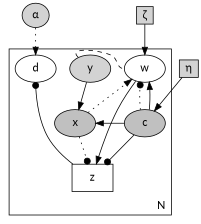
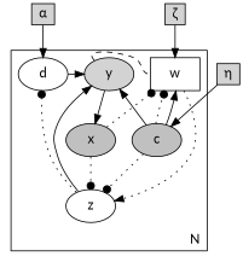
  digraph {
    fontname=Lato
    node [fontname=Lato shape=ellipse style=filled]
    edge [fontname=Lato]
-   n1 [height=0.2 label="α" width=0.25]
+   n1 [height=0.2 label="α" shape=box width=0.25]
    n2 [height=0.2 label="ζ" shape=box width=0.25]
    n3 [label=d style=""]
    n4 [label=y]
-   n5 [label=w style=""]
+   n5 [label=w shape=box style=""]
    n6 [fillcolor=grey label=x]
    n7 [fillcolor=grey label=c]
-   n8 [fillcolor=white label=z shape=box]
+   n8 [fillcolor=white label=z]
    n9 [height=0.2 label="η" shape=box width=0.25]
    subgraph sub_1 {
      rank=same
      n1
      n2
    }
    subgraph cluster_2 {
      label=N
      labeljust=r
      labelloc=b
      rankdir=TB
      n8
      subgraph sub_3 {
        label=N
        labeljust=r
        labelloc=b
        rank=same
        rankdir=TB
        n3
        n4
        n5
      }
      subgraph sub_4 {
        label=N
        labeljust=r
        labelloc=b
        rank=same
        rankdir=TB
        n6
        n7
      }
    }
-   n1 -> n3 [style=dotted]
+   n1 -> n3
    n2 -> n5
+   n3 -> n4
    n4 -> n5 [headport=w style=dashed tailport=nw]
    n4 -> n6
-   n5 -> n8
-   n6 -> n5 [arrowhead=normal style=dotted]
+   n5 -> n8 [style=dotted]
+   n6 -> n5 [arrowhead=dot style=dotted]
    n6 -> n8 [arrowhead=dot style=dotted]
    n7 -> n5 [arrowhead=dot style=dotted]
    n7 -> n5
-   n7 -> n6
-   n7 -> n8 [arrowhead=dot style=solid]
-   n8 -> n3 [arrowhead=dot style=solid]
+   n7 -> n4
+   n7 -> n8 [arrowhead=dot style=dotted]
+   n8 -> n3 [arrowhead=dot style=dotted]
+   n8 -> n4
    n9 -> n7
  }
